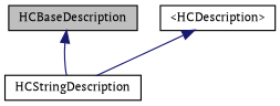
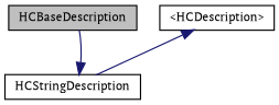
  digraph {
    fontname="PT Serif"
    node [color=black fontname="PT Serif" fontsize=10 shape=record]
    edge [color=midnightblue dir=back fontname="PT Serif" fontsize=10 labelfontname="FreeSans.ttf" labelfontsize=10 style=solid]
    n1 [fillcolor=grey75 fontcolor=black height=0.2 label=HCBaseDescription style=filled width=0.4]
    n2 [height=0.2 label=HCStringDescription width=0.4]
    n3 [height=0.2 label="\<HCDescription\>" width=0.4]
-   n1 -> n2
+   n2 -> n1
    n3 -> n2
  }
